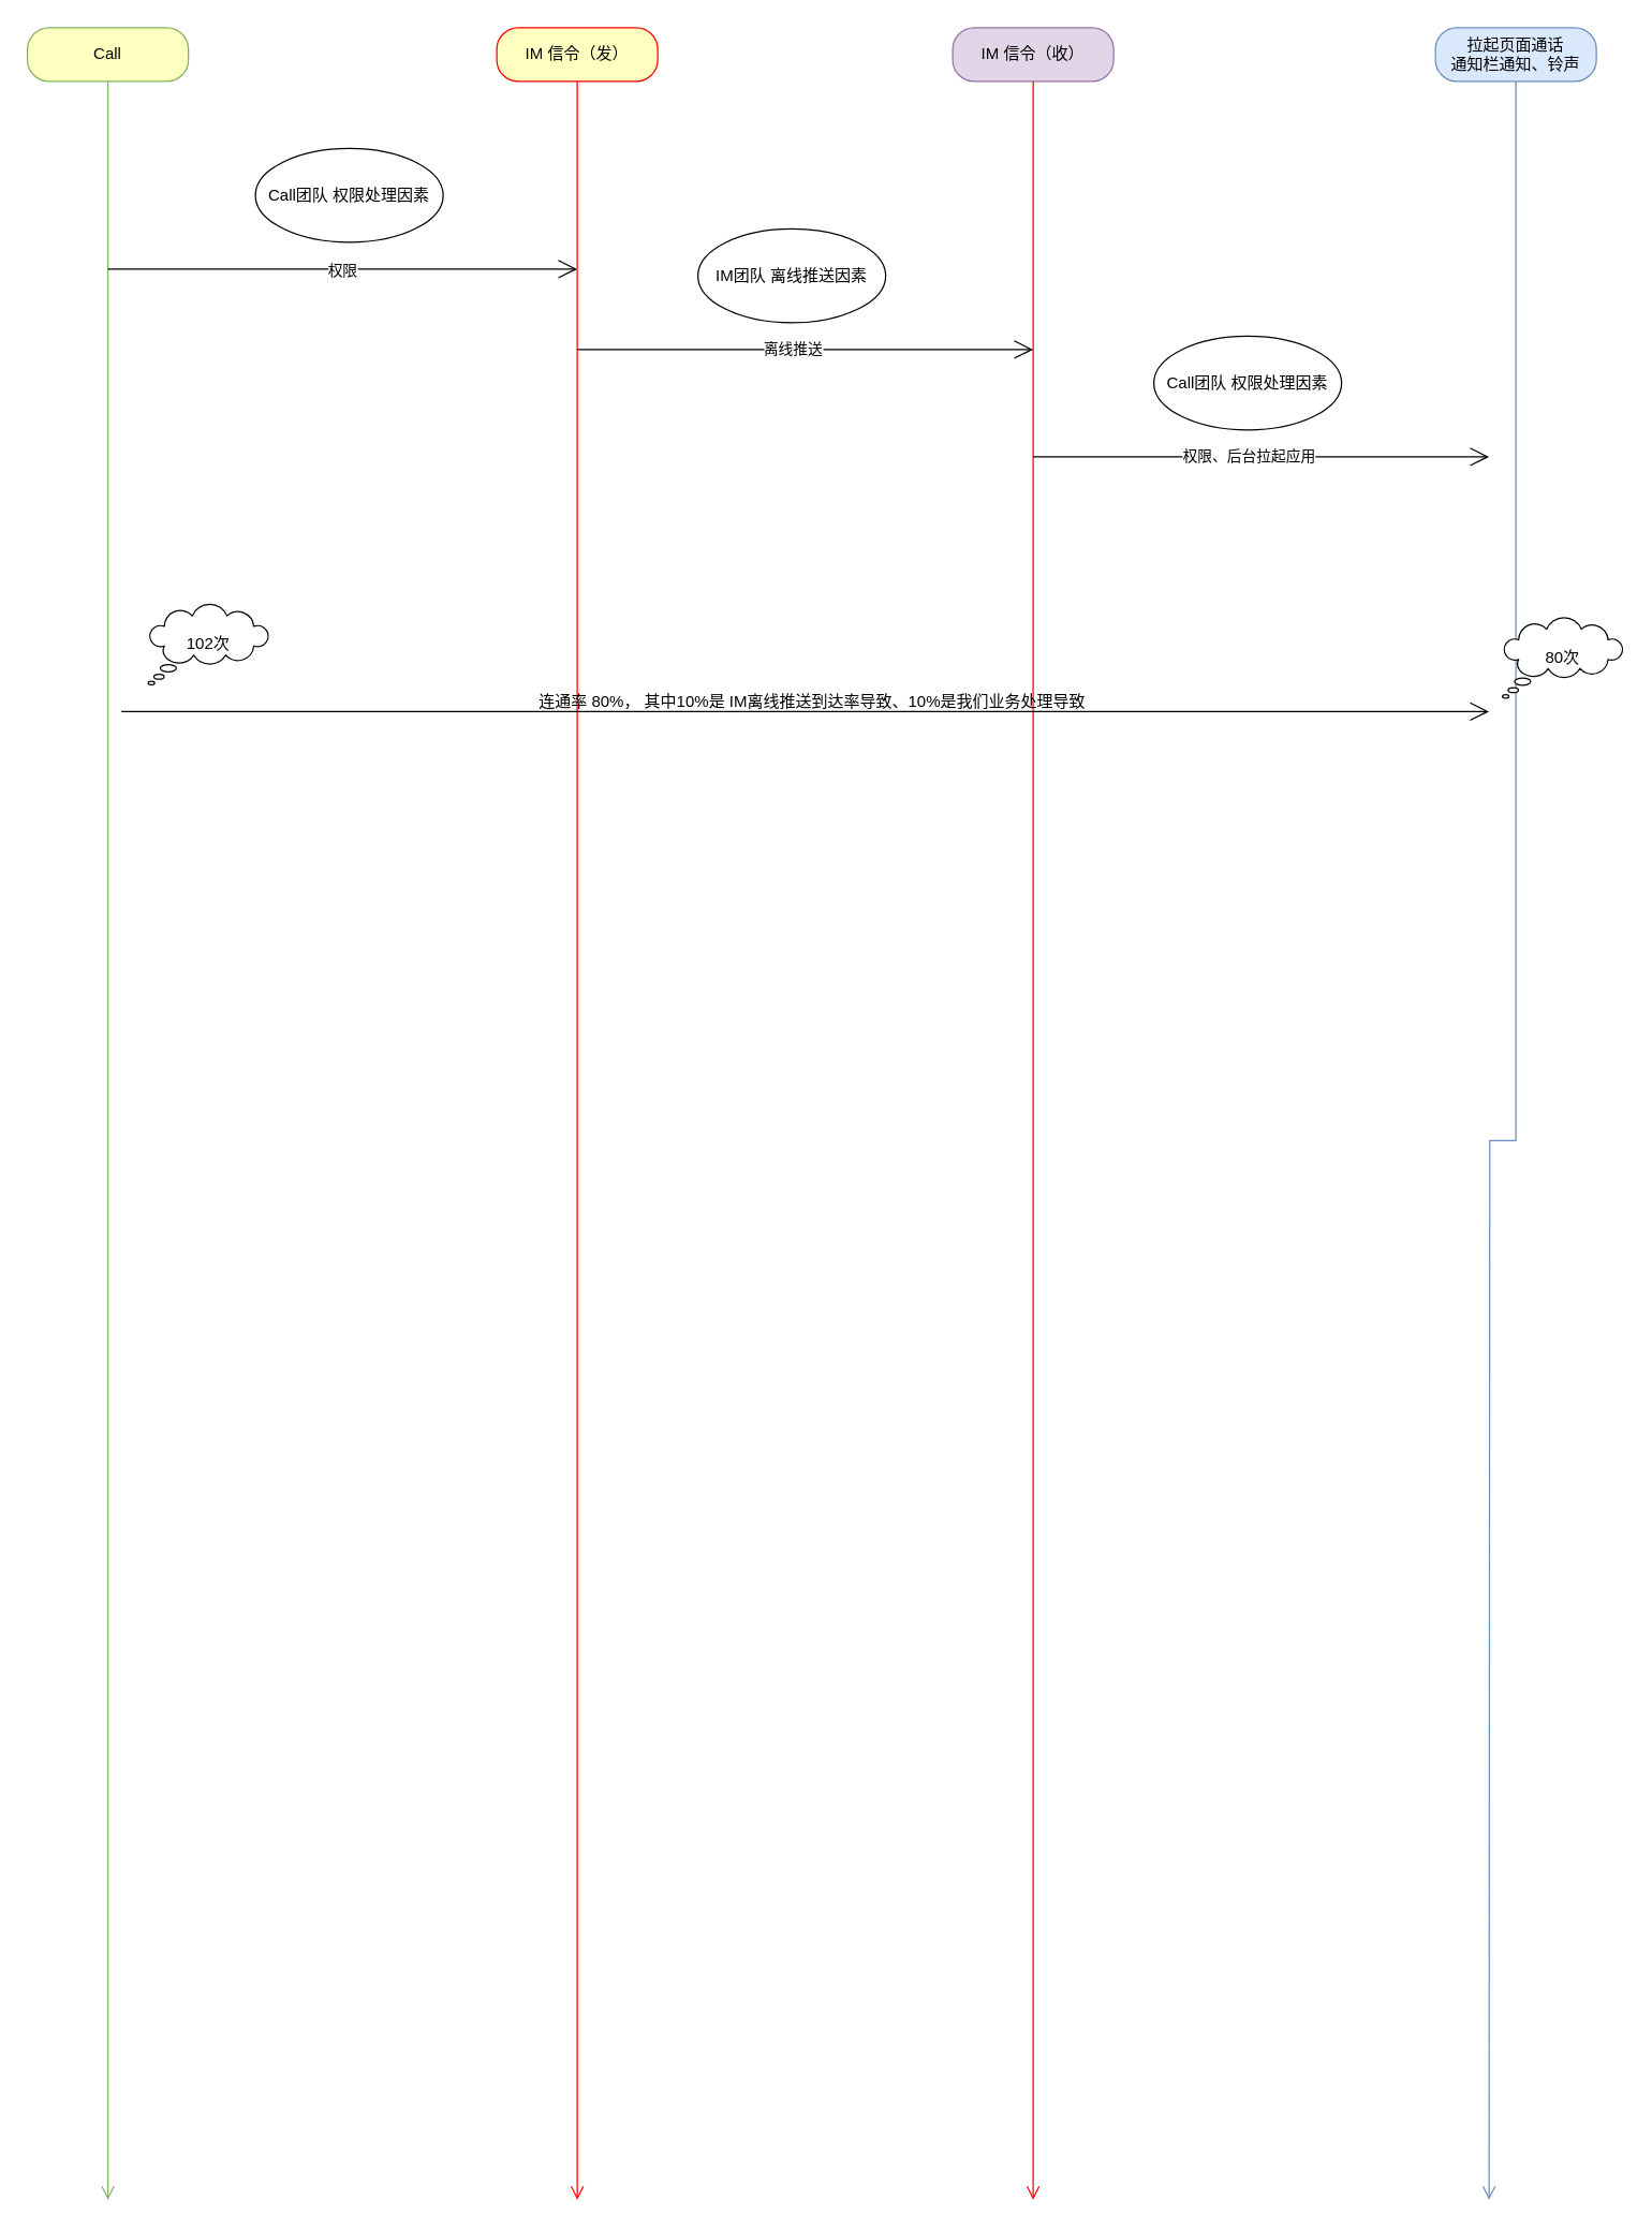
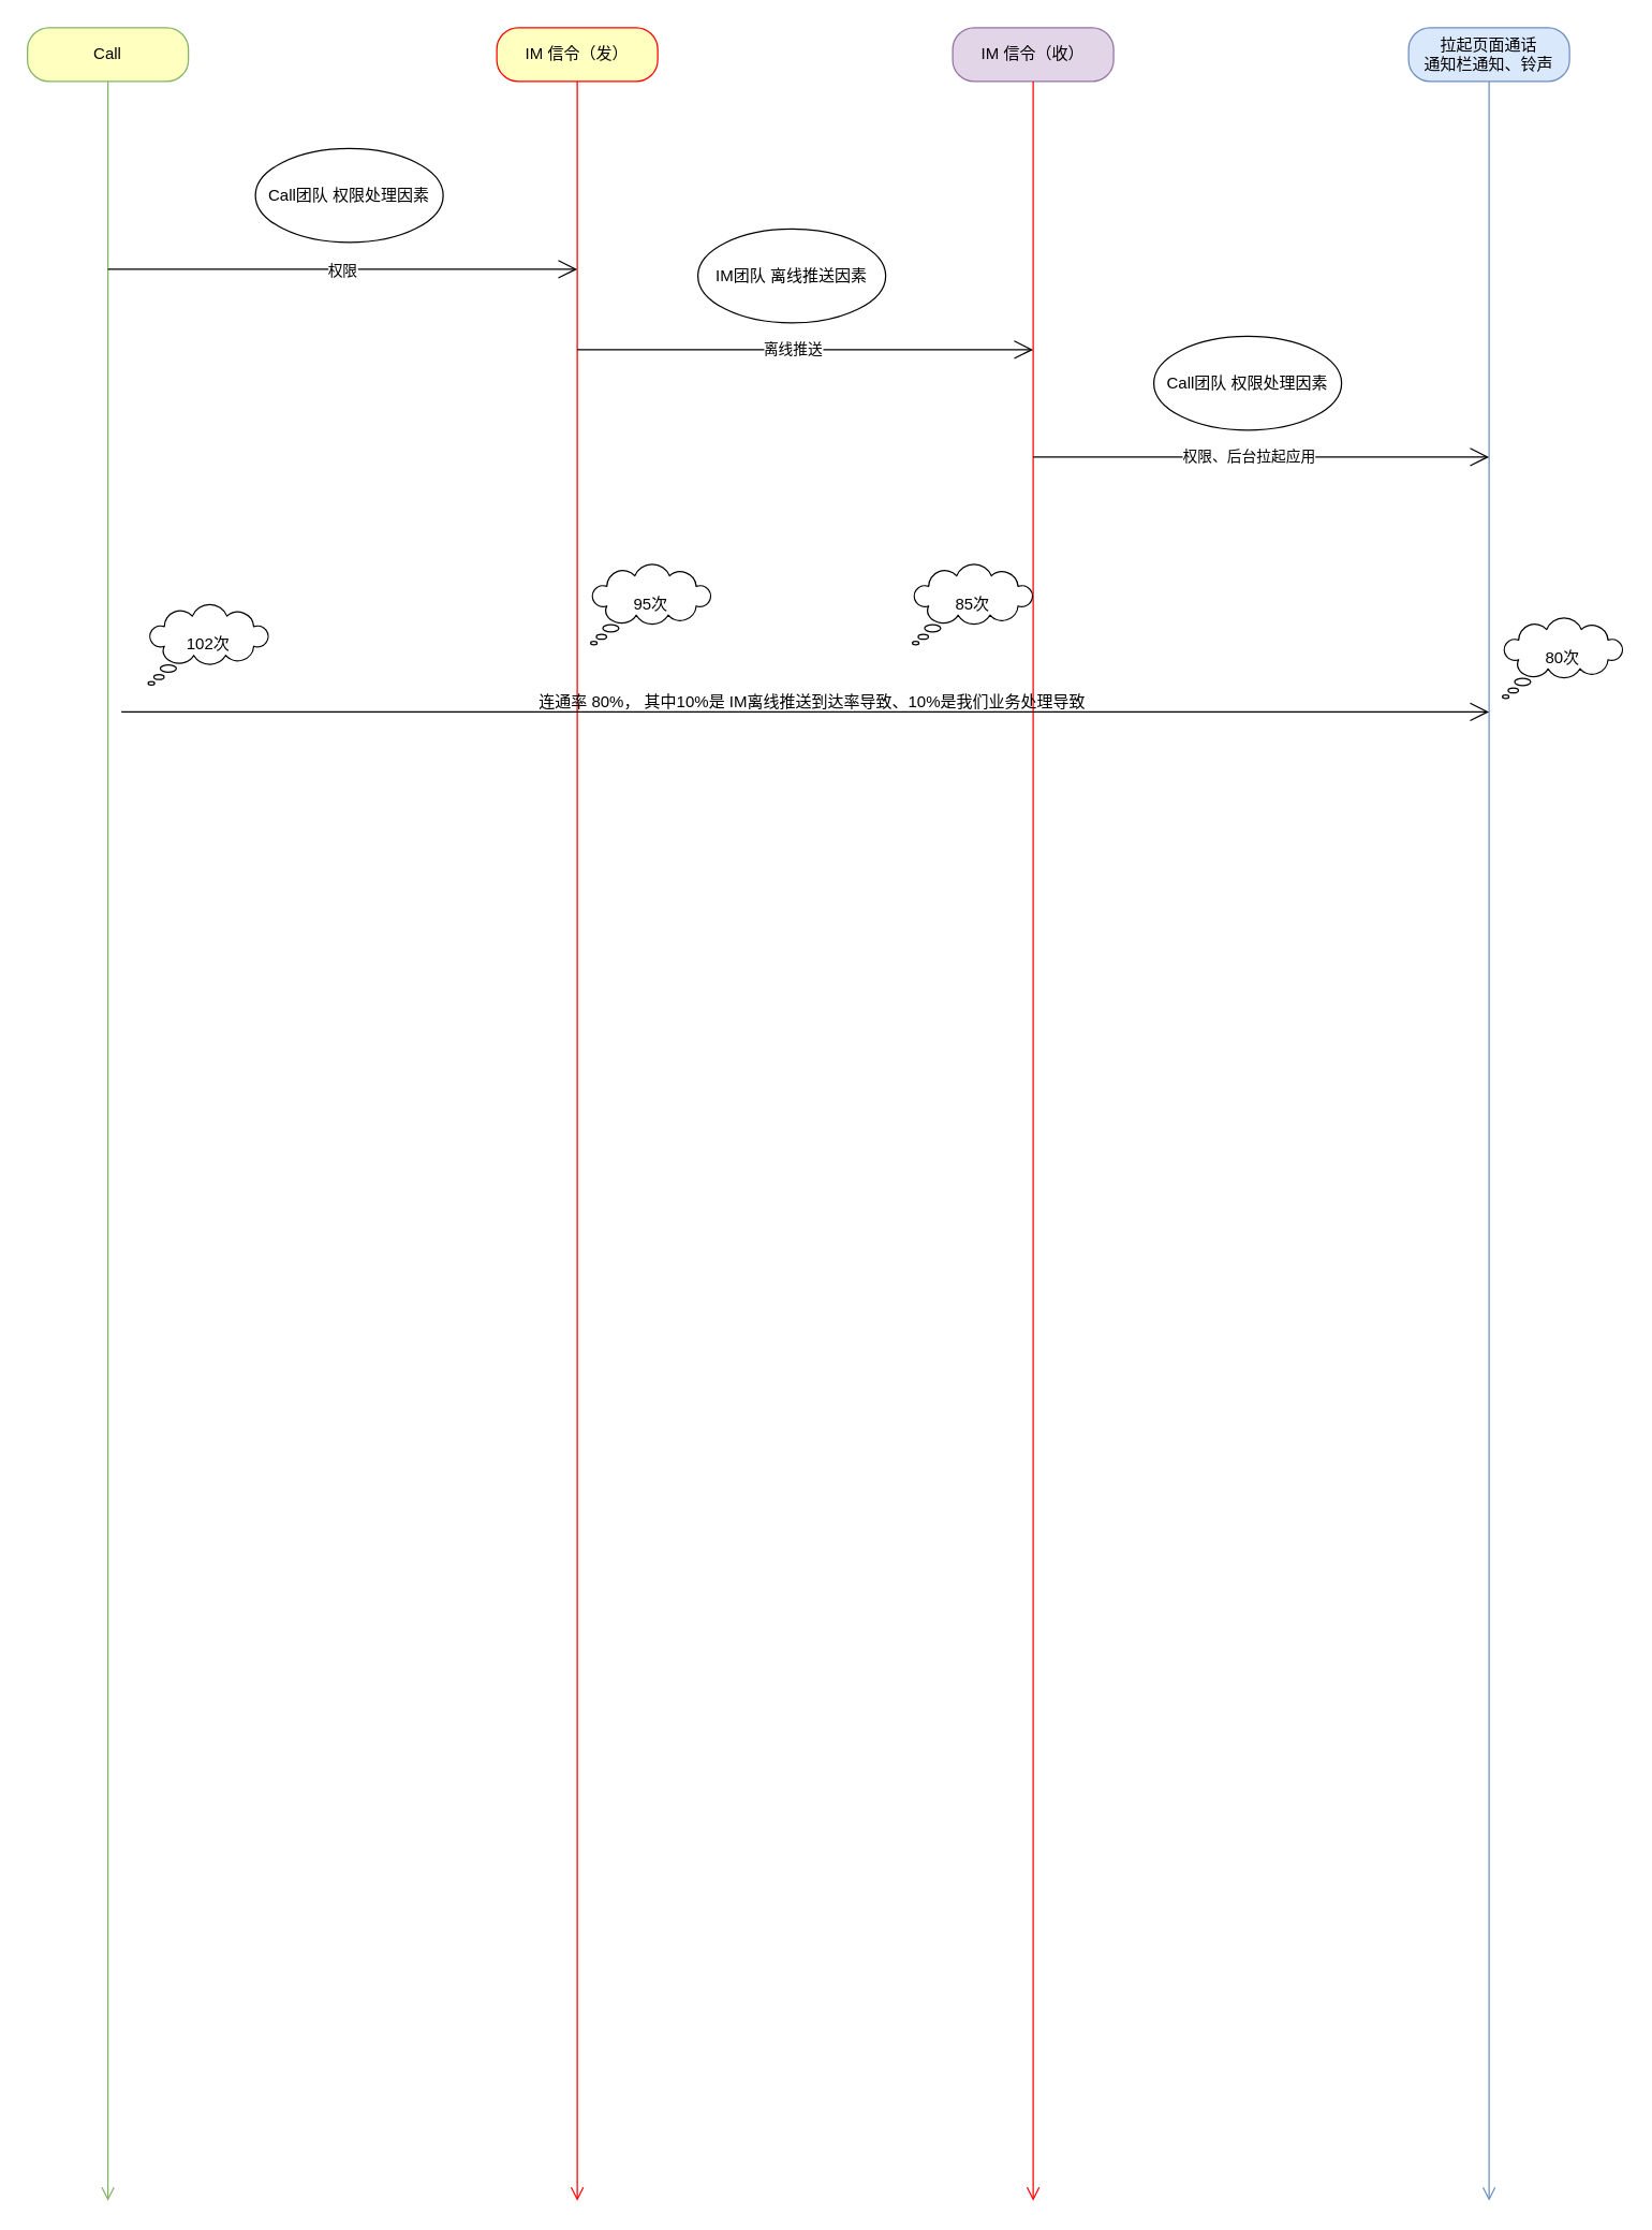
  <mxCell id="0" />
  <mxCell id="1" parent="0" />
  <mxCell id="2" value="Call" style="rounded=1;whiteSpace=wrap;html=1;arcSize=40;fillColor=#ffffc0;strokeColor=#82b366;" vertex="1" parent="1"><mxGeometry x="20" y="20" width="120" height="40" as="geometry" /></mxCell>
  <mxCell id="3" value="" style="edgeStyle=orthogonalEdgeStyle;html=1;verticalAlign=bottom;endArrow=open;endSize=8;strokeColor=#82b366;rounded=0;fillColor=#d5e8d4;" edge="1" source="2" parent="1"><mxGeometry relative="1" as="geometry"><mxPoint x="80" y="1640" as="targetPoint" /></mxGeometry></mxCell>
  <mxCell id="4" value="IM 信令（发）" style="rounded=1;whiteSpace=wrap;html=1;arcSize=40;fontColor=#000000;fillColor=#ffffc0;strokeColor=#ff0000;" vertex="1" parent="1"><mxGeometry x="370" y="20" width="120" height="40" as="geometry" /></mxCell>
  <mxCell id="5" value="" style="edgeStyle=orthogonalEdgeStyle;html=1;verticalAlign=bottom;endArrow=open;endSize=8;strokeColor=#ff0000;rounded=0;" edge="1" source="4" parent="1"><mxGeometry relative="1" as="geometry"><mxPoint x="430" y="1640" as="targetPoint" /></mxGeometry></mxCell>
  <mxCell id="6" value="IM 信令（收）" style="rounded=1;whiteSpace=wrap;html=1;arcSize=40;fillColor=#e1d5e7;strokeColor=#9673a6;" vertex="1" parent="1"><mxGeometry x="710" y="20" width="120" height="40" as="geometry" /></mxCell>
  <mxCell id="7" value="" style="edgeStyle=orthogonalEdgeStyle;html=1;verticalAlign=bottom;endArrow=open;endSize=8;strokeColor=#ff0000;rounded=0;" edge="1" parent="1" source="6"><mxGeometry relative="1" as="geometry"><mxPoint x="770" y="1640" as="targetPoint" /></mxGeometry></mxCell>
- <mxCell id="8" value="拉起页面通话&lt;br&gt;通知栏通知、铃声" style="rounded=1;whiteSpace=wrap;html=1;arcSize=40;fillColor=#dae8fc;strokeColor=#6c8ebf;" vertex="1" parent="1"><mxGeometry x="1070" y="20" width="120" height="40" as="geometry" /></mxCell>
+ <mxCell id="8" value="拉起页面通话&lt;br&gt;通知栏通知、铃声" style="rounded=1;whiteSpace=wrap;html=1;arcSize=40;fillColor=#dae8fc;strokeColor=#6c8ebf;" vertex="1" parent="1"><mxGeometry x="1050" y="20" width="120" height="40" as="geometry" /></mxCell>
  <mxCell id="9" value="" style="edgeStyle=orthogonalEdgeStyle;html=1;verticalAlign=bottom;endArrow=open;endSize=8;strokeColor=#6c8ebf;rounded=0;fillColor=#dae8fc;" edge="1" source="8" parent="1"><mxGeometry relative="1" as="geometry"><mxPoint x="1110" y="1640" as="targetPoint" /></mxGeometry></mxCell>
  <mxCell id="10" value="" style="endArrow=open;endFill=1;endSize=12;html=1;rounded=0;" edge="1" parent="1"><mxGeometry width="160" relative="1" as="geometry"><mxPoint x="80" y="200" as="sourcePoint" /><mxPoint x="430" y="200" as="targetPoint" /></mxGeometry></mxCell>
  <mxCell id="11" value="权限" style="edgeLabel;html=1;align=center;verticalAlign=middle;resizable=0;points=[];" vertex="1" connectable="0" parent="10"><mxGeometry x="-0.251" y="4" relative="1" as="geometry"><mxPoint x="43" y="4" as="offset" /></mxGeometry></mxCell>
  <mxCell id="12" value="" style="endArrow=open;endFill=1;endSize=12;html=1;rounded=0;" edge="1" parent="1"><mxGeometry width="160" relative="1" as="geometry"><mxPoint x="430" y="260" as="sourcePoint" /><mxPoint x="770" y="260" as="targetPoint" /></mxGeometry></mxCell>
  <mxCell id="13" value="离线推送" style="edgeLabel;html=1;align=center;verticalAlign=middle;resizable=0;points=[];" vertex="1" connectable="0" parent="12"><mxGeometry x="-0.193" y="1" relative="1" as="geometry"><mxPoint x="23" as="offset" /></mxGeometry></mxCell>
  <mxCell id="14" value="" style="endArrow=open;endFill=1;endSize=12;html=1;rounded=0;" edge="1" parent="1"><mxGeometry width="160" relative="1" as="geometry"><mxPoint x="770" y="340" as="sourcePoint" /><mxPoint x="1110" y="340" as="targetPoint" /></mxGeometry></mxCell>
  <mxCell id="15" value="权限、后台拉起应用" style="edgeLabel;html=1;align=center;verticalAlign=middle;resizable=0;points=[];" vertex="1" connectable="0" parent="14"><mxGeometry x="-0.193" y="1" relative="1" as="geometry"><mxPoint x="23" as="offset" /></mxGeometry></mxCell>
  <mxCell id="16" value="IM团队 离线推送因素" style="ellipse;whiteSpace=wrap;html=1;" vertex="1" parent="1"><mxGeometry x="520" y="170" width="140" height="70" as="geometry" /></mxCell>
  <mxCell id="17" value="Call团队 权限处理因素" style="ellipse;whiteSpace=wrap;html=1;" vertex="1" parent="1"><mxGeometry x="860" y="250" width="140" height="70" as="geometry" /></mxCell>
  <mxCell id="18" value="Call团队 权限处理因素" style="ellipse;whiteSpace=wrap;html=1;" vertex="1" parent="1"><mxGeometry x="190" y="110" width="140" height="70" as="geometry" /></mxCell>
  <mxCell id="19" value="102次" style="whiteSpace=wrap;html=1;shape=mxgraph.basic.cloud_callout" vertex="1" parent="1"><mxGeometry x="110" y="450" width="90" height="60" as="geometry" /></mxCell>
  <mxCell id="20" value="80次" style="whiteSpace=wrap;html=1;shape=mxgraph.basic.cloud_callout" vertex="1" parent="1"><mxGeometry x="1120" y="460" width="90" height="60" as="geometry" /></mxCell>
  <mxCell id="21" value="" style="endArrow=open;endFill=1;endSize=12;html=1;rounded=0;" edge="1" parent="1"><mxGeometry width="160" relative="1" as="geometry"><mxPoint x="90" y="530" as="sourcePoint" /><mxPoint x="1110" y="530" as="targetPoint" /></mxGeometry></mxCell>
  <mxCell id="22" value="连通率 80%， 其中10%是 IM离线推送到达率导致、10%是我们业务处理导致" style="text;html=1;align=center;verticalAlign=middle;resizable=0;points=[];autosize=1;strokeColor=none;fillColor=none;" vertex="1" parent="1"><mxGeometry x="390" y="508" width="430" height="30" as="geometry" /></mxCell>
+ <mxCell id="23" value="95次" style="whiteSpace=wrap;html=1;shape=mxgraph.basic.cloud_callout" vertex="1" parent="1"><mxGeometry x="440" y="420" width="90" height="60" as="geometry" /></mxCell>
+ <mxCell id="24" value="85次" style="whiteSpace=wrap;html=1;shape=mxgraph.basic.cloud_callout" vertex="1" parent="1"><mxGeometry x="680" y="420" width="90" height="60" as="geometry" /></mxCell>
